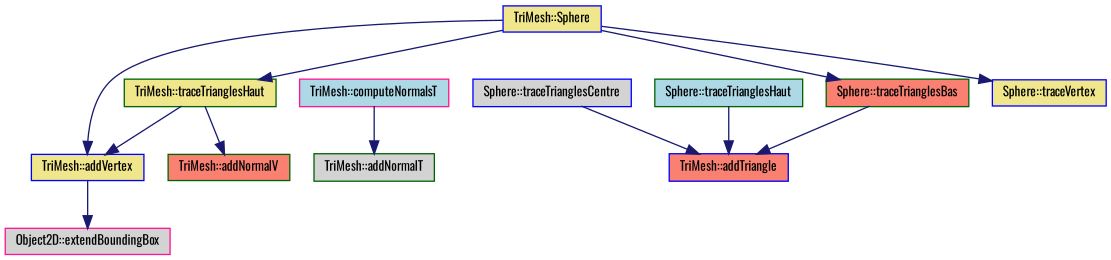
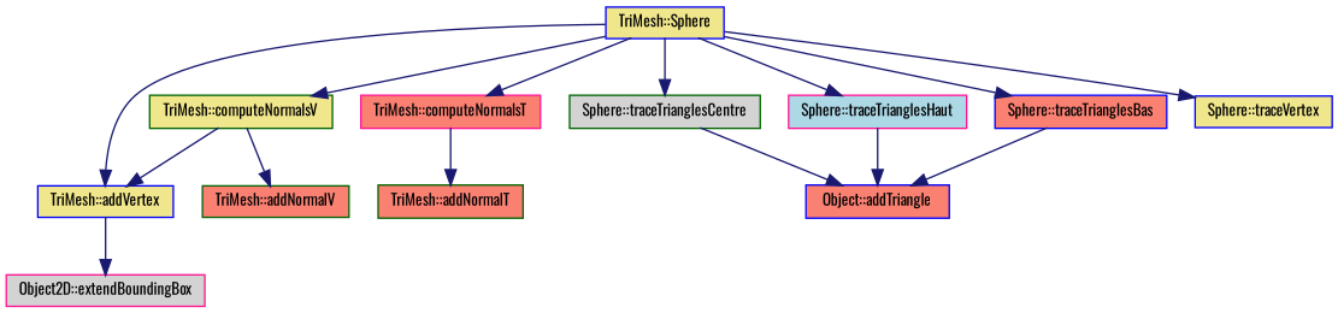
  digraph {
    fontname=Oswald
    rankdir=TB
    node [color=blue fillcolor=khaki fontname=Oswald fontsize=10 shape=record style=filled]
    edge [color=midnightblue fontname=Oswald fontsize=10 labelfontname=Helvetica labelfontsize=10 style=solid]
    n1 [fontcolor=black height=0.2 label="TriMesh::Sphere" width=0.4]
    n2 [height=0.2 label="TriMesh::addVertex" width=0.4]
-   n3 [color=deeppink fillcolor=lightblue height=0.2 label="TriMesh::computeNormalsT" width=0.4]
-   n4 [color=darkgreen height=0.2 label="TriMesh::traceTrianglesHaut" width=0.4]
-   n5 [color=darkgreen fillcolor=salmon height=0.2 label="Sphere::traceTrianglesBas" width=0.4]
-   n6 [fillcolor=lightgrey height=0.2 label="Sphere::traceTrianglesCentre" width=0.4]
-   n7 [color=darkgreen fillcolor=lightblue height=0.2 label="Sphere::traceTrianglesHaut" width=0.4]
+   n3 [color=deeppink fillcolor=salmon height=0.2 label="TriMesh::computeNormalsT" width=0.4]
+   n4 [color=darkgreen height=0.2 label="TriMesh::computeNormalsV" width=0.4]
+   n5 [fillcolor=salmon height=0.2 label="Sphere::traceTrianglesBas" width=0.4]
+   n6 [color=darkgreen fillcolor=lightgrey height=0.2 label="Sphere::traceTrianglesCentre" width=0.4]
+   n7 [color=deeppink fillcolor=lightblue height=0.2 label="Sphere::traceTrianglesHaut" width=0.4]
    n8 [height=0.2 label="Sphere::traceVertex" width=0.4]
    n9 [color=deeppink fillcolor=lightgrey height=0.2 label="Object2D::extendBoundingBox" width=0.4]
-   n10 [color=darkgreen fillcolor=lightgrey height=0.2 label="TriMesh::addNormalT" width=0.4]
+   n10 [color=darkgreen fillcolor=salmon height=0.2 label="TriMesh::addNormalT" width=0.4]
    n11 [color=darkgreen fillcolor=salmon height=0.2 label="TriMesh::addNormalV" width=0.4]
-   n12 [fillcolor=salmon height=0.2 label="TriMesh::addTriangle" width=0.4]
+   n12 [fillcolor=salmon height=0.2 label="Object::addTriangle" width=0.4]
    n1 -> n2
+   n1 -> n3
    n1 -> n4
    n1 -> n5
+   n1 -> n6
+   n1 -> n7
    n1 -> n8
    n2 -> n9
    n3 -> n10
    n4 -> n2
    n4 -> n11
    n5 -> n12
    n6 -> n12
    n7 -> n12
  }
